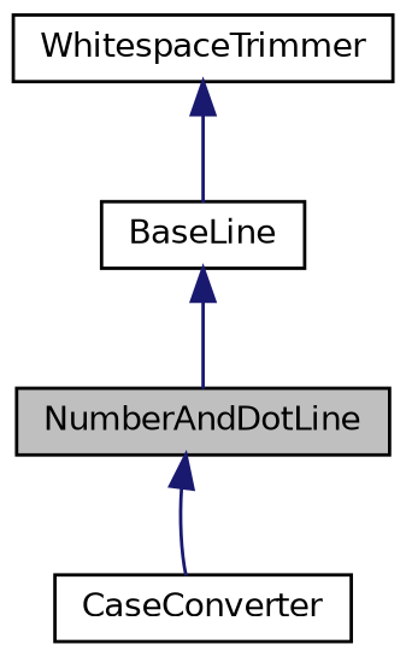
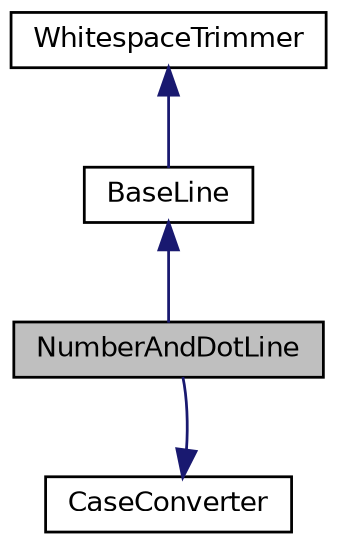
  digraph {
    node [color=black fillcolor=white fontname=Helvetica fontsize=10 shape=record style=filled]
    edge [color=midnightblue dir=back fontname=Helvetica fontsize=10 labelfontname=Helvetica labelfontsize=10 style=solid]
    n1 [fillcolor=grey75 fontcolor=black height=0.2 label=NumberAndDotLine width=0.4]
    n2 [height=0.2 label=BaseLine width=0.4]
    n3 [height=0.2 label=CaseConverter width=0.4]
    n4 [height=0.2 label=WhitespaceTrimmer width=0.4]
    n2 -> n1
-   n1 -> n3
+   n3 -> n1
    n4 -> n2
  }
